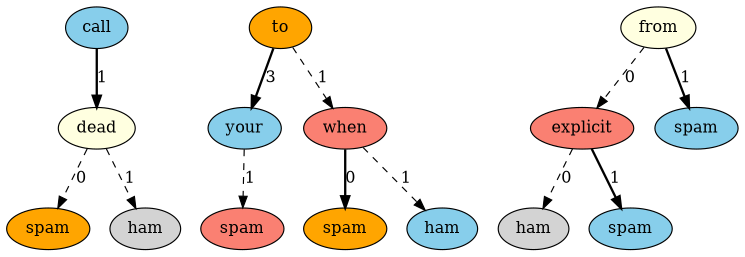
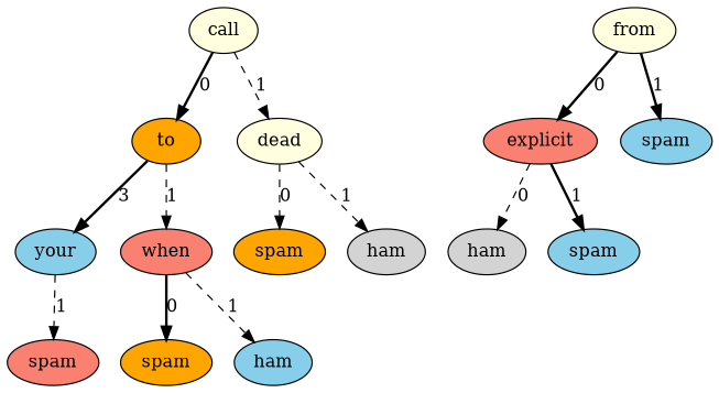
  digraph {
    node [fillcolor=skyblue style=filled]
    edge [style=dashed]
-   n1 [label=call]
+   n1 [fillcolor=lightyellow label=call]
    n2 [fillcolor=orange label=to]
    n3 [fillcolor=lightyellow label=dead]
    n4 [label=your]
    n5 [fillcolor=salmon label=when]
    n6 [fillcolor=orange label=spam]
    n7 [fillcolor=lightgrey label=ham]
    n8 [fillcolor=salmon label=spam]
    n9 [fillcolor=orange label=spam]
    n10 [label=ham]
    n11 [fillcolor=lightyellow label=from]
    n12 [fillcolor=salmon label=explicit]
    n13 [label=spam]
    n14 [fillcolor=lightgrey label=ham]
    n15 [label=spam]
-   n1 -> n3 [label=1 style=bold]
+   n1 -> n2 [label=0 style=bold]
+   n1 -> n3 [label=1]
    n2 -> n4 [label=3 style=bold]
    n2 -> n5 [label=1]
    n3 -> n6 [label=0]
    n3 -> n7 [label=1]
    n4 -> n8 [label=1]
    n5 -> n9 [label=0 style=bold]
    n5 -> n10 [label=1]
-   n11 -> n12 [label=0]
+   n11 -> n12 [label=0 style=bold]
    n11 -> n13 [label=1 style=bold]
    n12 -> n14 [label=0]
    n12 -> n15 [label=1 style=bold]
  }
